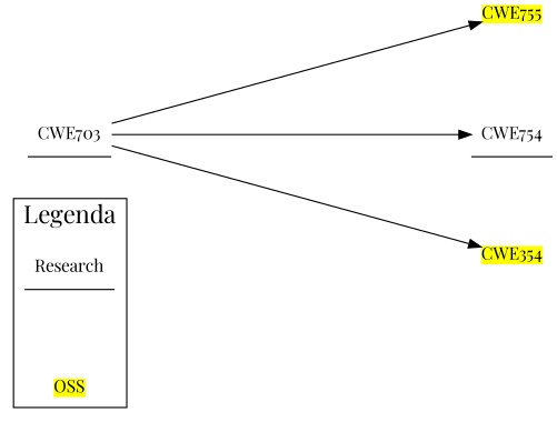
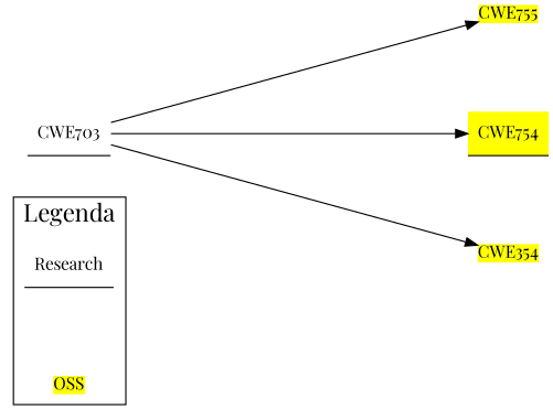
  digraph {
    fontname="Playfair Display"
    nodesep=1
    rankdir=LR
    ranksep=4
    splines=true
    node [color=black fillcolor=white fontname="Playfair Display" shape=underline style=filled]
    edge [fontname="Playfair Display"]
    n1 [label=Research]
    n2 [fillcolor=yellow label=OSS shape=plain]
    n3 [label=CWE703]
    n4 [fillcolor=yellow label=CWE755 shape=plain]
-   n5 [label=CWE754]
+   n5 [fillcolor=yellow label=CWE754]
    n6 [fillcolor=yellow label=CWE354 shape=plain]
    subgraph cluster_1 {
      fontsize=20
      label=Legenda
      n1
      n2
    }
    n3 -> n4
    n3 -> n5
    n3 -> n6
  }
